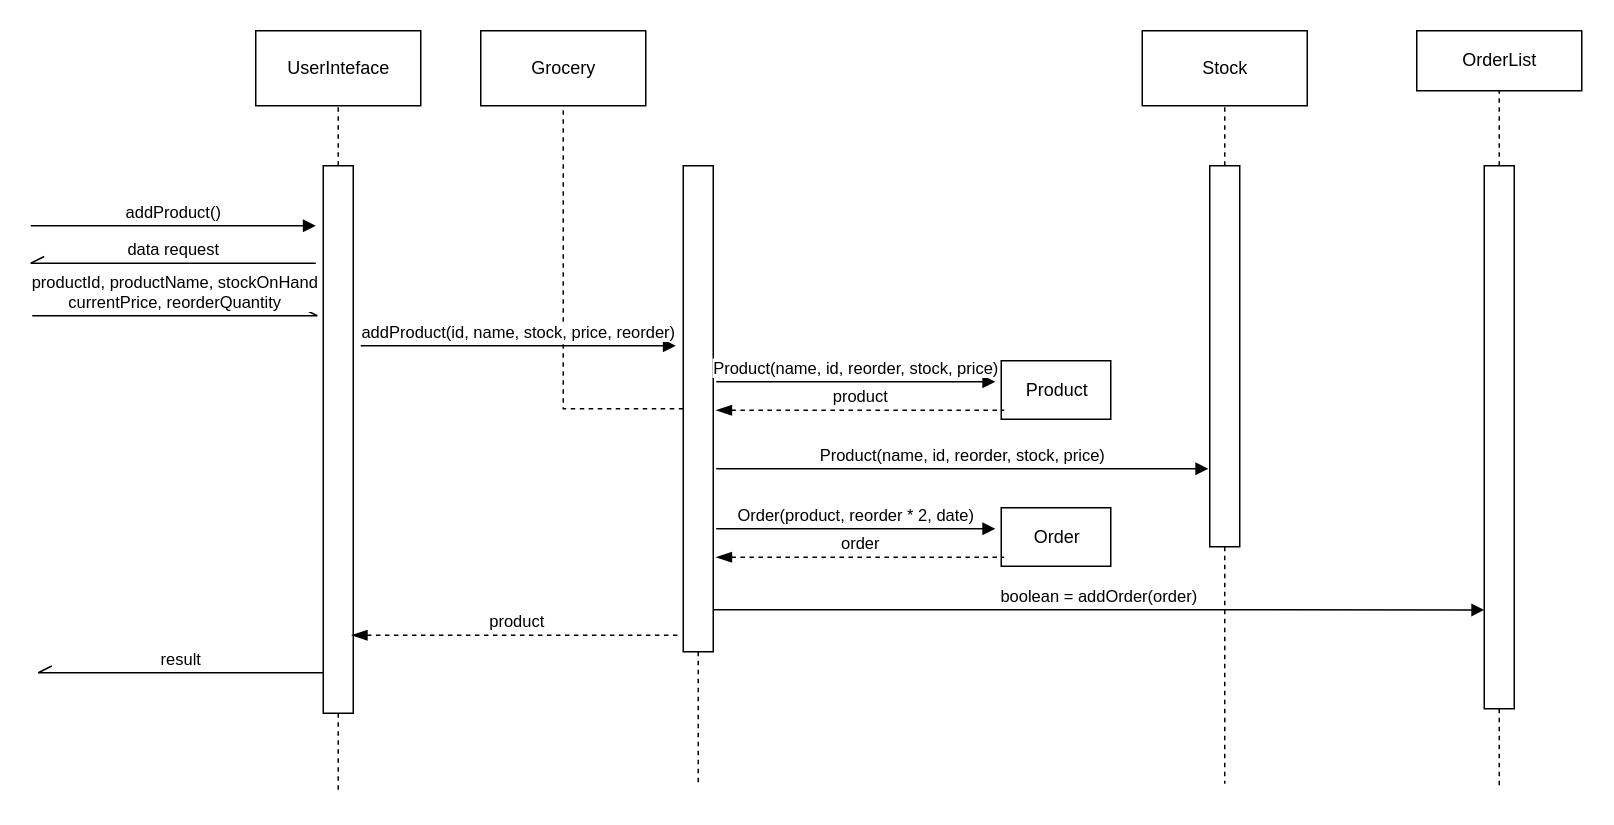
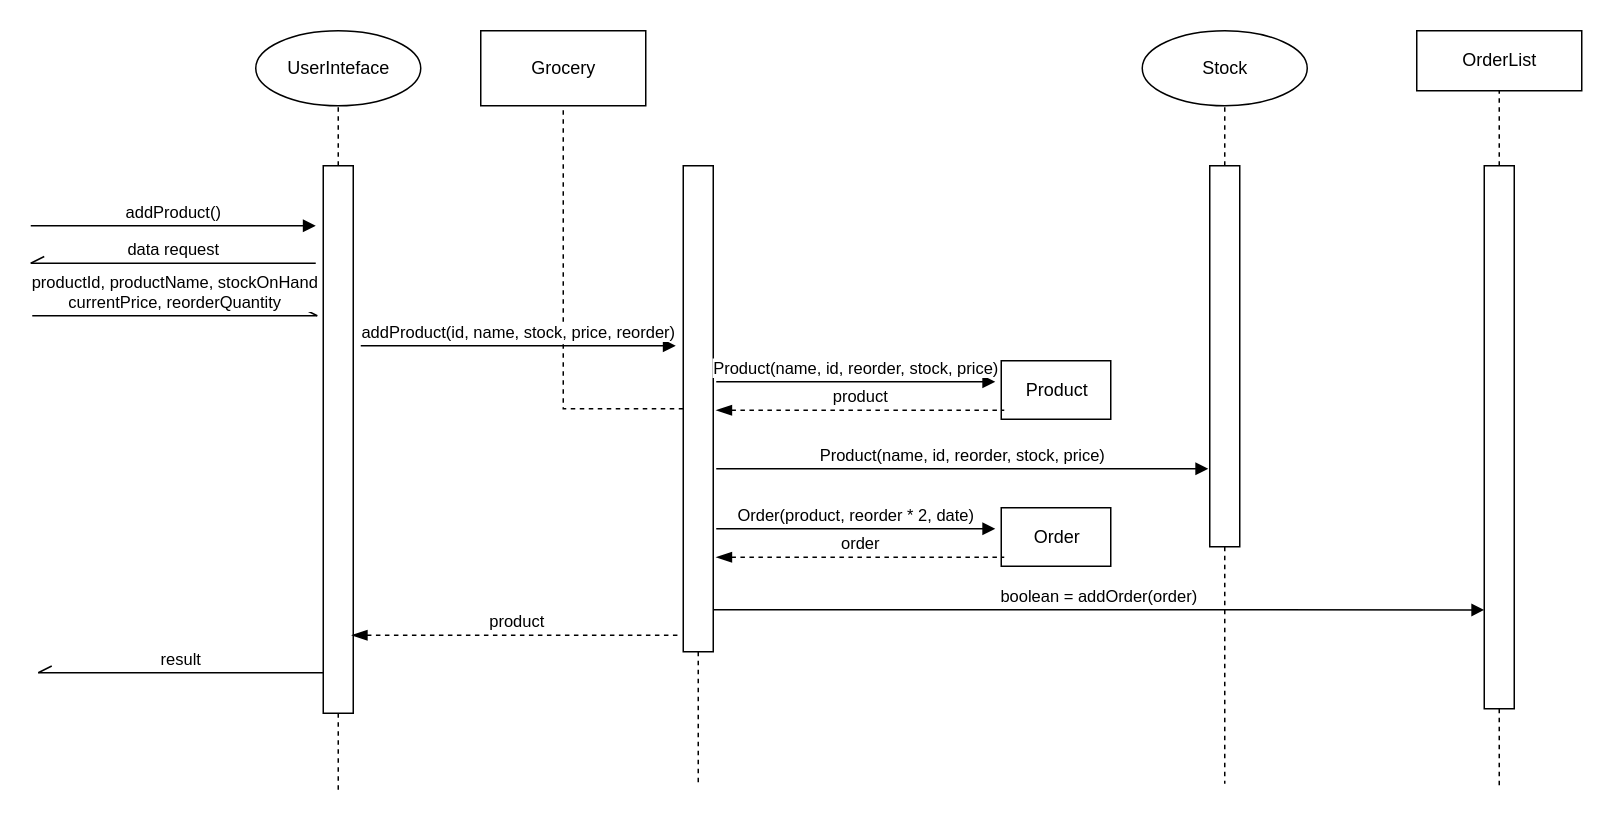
  <mxCell id="0" />
  <mxCell id="1" parent="0" />
  <mxCell id="2" style="edgeStyle=orthogonalEdgeStyle;rounded=0;orthogonalLoop=1;jettySize=auto;html=1;entryX=0.5;entryY=1;entryDx=0;entryDy=0;dashed=1;endArrow=none;endFill=0;" parent="1" source="4" target="5" edge="1"><mxGeometry relative="1" as="geometry" /></mxCell>
  <mxCell id="3" style="edgeStyle=orthogonalEdgeStyle;rounded=0;orthogonalLoop=1;jettySize=auto;html=1;dashed=1;endArrow=none;endFill=0;" edge="1" parent="1" source="4"><mxGeometry relative="1" as="geometry"><mxPoint x="225" y="528" as="targetPoint" /></mxGeometry></mxCell>
  <mxCell id="4" value="" style="html=1;points=[];perimeter=orthogonalPerimeter;" parent="1" vertex="1"><mxGeometry x="215" y="110" width="20" height="365" as="geometry" /></mxCell>
- <mxCell id="5" value="UserInteface" style="html=1;" parent="1" vertex="1"><mxGeometry x="170" y="20" width="110" height="50" as="geometry" /></mxCell>
+ <mxCell id="5" value="UserInteface" style="ellipse;html=1;" parent="1" vertex="1"><mxGeometry x="170" y="20" width="110" height="50" as="geometry" /></mxCell>
  <mxCell id="6" value="addProduct()" style="html=1;verticalAlign=bottom;startArrow=none;startFill=0;endArrow=block;startSize=8;" parent="1" edge="1"><mxGeometry width="60" relative="1" as="geometry"><mxPoint x="20" y="150" as="sourcePoint" /><mxPoint x="210" y="150" as="targetPoint" /><Array as="points"><mxPoint x="60" y="150" /></Array><mxPoint as="offset" /></mxGeometry></mxCell>
  <mxCell id="7" value="data request" style="html=1;verticalAlign=bottom;startArrow=openAsync;startFill=0;endArrow=none;startSize=8;endFill=0;" parent="1" edge="1"><mxGeometry width="60" relative="1" as="geometry"><mxPoint x="20" y="175" as="sourcePoint" /><mxPoint x="210" y="175" as="targetPoint" /><Array as="points"><mxPoint x="60" y="175" /></Array><mxPoint as="offset" /></mxGeometry></mxCell>
  <mxCell id="8" value="&lt;div&gt;productId, productName, stockOnHand&lt;/div&gt;&lt;div&gt;currentPrice, reorderQuantity&lt;br&gt;&lt;/div&gt;" style="html=1;verticalAlign=bottom;startArrow=none;startFill=0;endArrow=openAsync;startSize=8;endFill=0;" parent="1" edge="1"><mxGeometry width="60" relative="1" as="geometry"><mxPoint x="21" y="210" as="sourcePoint" /><mxPoint x="211" y="210" as="targetPoint" /><Array as="points"><mxPoint x="61" y="210" /></Array><mxPoint as="offset" /></mxGeometry></mxCell>
  <mxCell id="9" style="edgeStyle=orthogonalEdgeStyle;rounded=0;orthogonalLoop=1;jettySize=auto;html=1;entryX=0.5;entryY=1;entryDx=0;entryDy=0;dashed=1;endArrow=none;endFill=0;" parent="1" source="11" target="12" edge="1"><mxGeometry relative="1" as="geometry" /></mxCell>
  <mxCell id="10" style="edgeStyle=orthogonalEdgeStyle;rounded=0;orthogonalLoop=1;jettySize=auto;html=1;dashed=1;startArrow=none;startFill=0;endArrow=none;endFill=0;" parent="1" source="11" edge="1"><mxGeometry relative="1" as="geometry"><mxPoint x="465" y="524" as="targetPoint" /></mxGeometry></mxCell>
  <mxCell id="11" value="" style="html=1;points=[];perimeter=orthogonalPerimeter;" parent="1" vertex="1"><mxGeometry x="455" y="110" width="20" height="324" as="geometry" /></mxCell>
  <mxCell id="12" value="Grocery" style="html=1;" parent="1" vertex="1"><mxGeometry x="320" y="20" width="110" height="50" as="geometry" /></mxCell>
  <mxCell id="13" value="addProduct(id, name, stock, price, reorder)" style="html=1;verticalAlign=bottom;startArrow=none;startFill=0;endArrow=block;startSize=8;" parent="1" edge="1"><mxGeometry width="60" relative="1" as="geometry"><mxPoint x="240" y="230" as="sourcePoint" /><mxPoint x="450" y="230" as="targetPoint" /><Array as="points"><mxPoint x="280" y="230" /></Array><mxPoint as="offset" /></mxGeometry></mxCell>
  <mxCell id="14" value="result" style="html=1;verticalAlign=bottom;startArrow=openAsync;startFill=0;endArrow=none;startSize=8;endFill=0;" parent="1" edge="1"><mxGeometry width="60" relative="1" as="geometry"><mxPoint x="25" y="448" as="sourcePoint" /><mxPoint x="215" y="448" as="targetPoint" /><Array as="points"><mxPoint x="65" y="448" /></Array><mxPoint as="offset" /></mxGeometry></mxCell>
  <mxCell id="15" style="edgeStyle=orthogonalEdgeStyle;rounded=0;orthogonalLoop=1;jettySize=auto;html=1;entryX=0.5;entryY=1;entryDx=0;entryDy=0;dashed=1;endArrow=none;endFill=0;" parent="1" source="17" target="18" edge="1"><mxGeometry relative="1" as="geometry" /></mxCell>
  <mxCell id="16" style="edgeStyle=orthogonalEdgeStyle;rounded=0;orthogonalLoop=1;jettySize=auto;html=1;dashed=1;startArrow=none;startFill=0;endArrow=none;endFill=0;" parent="1" source="17" edge="1"><mxGeometry relative="1" as="geometry"><mxPoint x="816" y="522" as="targetPoint" /></mxGeometry></mxCell>
  <mxCell id="17" value="" style="html=1;points=[];perimeter=orthogonalPerimeter;" parent="1" vertex="1"><mxGeometry x="806" y="110" width="20" height="254" as="geometry" /></mxCell>
- <mxCell id="18" value="Stock" style="html=1;" parent="1" vertex="1"><mxGeometry x="761" y="20" width="110" height="50" as="geometry" /></mxCell>
+ <mxCell id="18" value="Stock" style="ellipse;html=1;" parent="1" vertex="1"><mxGeometry x="761" y="20" width="110" height="50" as="geometry" /></mxCell>
  <mxCell id="19" value="Product(name, id, reorder, stock, price)" style="html=1;verticalAlign=bottom;startArrow=none;startFill=0;endArrow=block;startSize=8;" parent="1" edge="1"><mxGeometry width="60" relative="1" as="geometry"><mxPoint x="477" y="254" as="sourcePoint" /><mxPoint x="663" y="254" as="targetPoint" /><Array as="points"><mxPoint x="517" y="254" /></Array><mxPoint as="offset" /></mxGeometry></mxCell>
  <mxCell id="20" value="Product" style="html=1;" vertex="1" parent="1"><mxGeometry x="667" y="240" width="73" height="39" as="geometry" /></mxCell>
  <mxCell id="21" value="product" style="html=1;verticalAlign=bottom;startArrow=blockThin;startFill=1;endArrow=none;startSize=8;endFill=0;dashed=1;" edge="1" parent="1"><mxGeometry width="60" relative="1" as="geometry"><mxPoint x="477" y="273" as="sourcePoint" /><mxPoint x="669" y="273" as="targetPoint" /><Array as="points"><mxPoint x="519" y="273" /></Array><mxPoint as="offset" /></mxGeometry></mxCell>
  <mxCell id="22" value="Order(product, reorder * 2, date)" style="html=1;verticalAlign=bottom;startArrow=none;startFill=0;endArrow=block;startSize=8;" edge="1" parent="1"><mxGeometry width="60" relative="1" as="geometry"><mxPoint x="477" y="352" as="sourcePoint" /><mxPoint x="663" y="352" as="targetPoint" /><Array as="points"><mxPoint x="517" y="352" /></Array><mxPoint as="offset" /></mxGeometry></mxCell>
  <mxCell id="23" value="Order" style="html=1;" vertex="1" parent="1"><mxGeometry x="667" y="338" width="73" height="39" as="geometry" /></mxCell>
  <mxCell id="24" value="order" style="html=1;verticalAlign=bottom;startArrow=blockThin;startFill=1;endArrow=none;startSize=8;endFill=0;dashed=1;" edge="1" parent="1"><mxGeometry width="60" relative="1" as="geometry"><mxPoint x="477" y="371" as="sourcePoint" /><mxPoint x="669" y="371" as="targetPoint" /><Array as="points"><mxPoint x="519" y="371" /></Array><mxPoint as="offset" /></mxGeometry></mxCell>
  <mxCell id="25" value="Product(name, id, reorder, stock, price)" style="html=1;verticalAlign=bottom;startArrow=none;startFill=0;endArrow=block;startSize=8;" edge="1" parent="1"><mxGeometry width="60" relative="1" as="geometry"><mxPoint x="477" y="312" as="sourcePoint" /><mxPoint x="805" y="312" as="targetPoint" /><Array as="points"><mxPoint x="517" y="312" /></Array><mxPoint as="offset" /></mxGeometry></mxCell>
  <mxCell id="26" style="edgeStyle=orthogonalEdgeStyle;rounded=0;orthogonalLoop=1;jettySize=auto;html=1;entryX=0.5;entryY=1;entryDx=0;entryDy=0;dashed=1;endArrow=none;endFill=0;" edge="1" parent="1" source="28" target="29"><mxGeometry relative="1" as="geometry" /></mxCell>
  <mxCell id="27" style="edgeStyle=orthogonalEdgeStyle;rounded=0;orthogonalLoop=1;jettySize=auto;html=1;dashed=1;endArrow=none;endFill=0;" edge="1" parent="1" source="28"><mxGeometry relative="1" as="geometry"><mxPoint x="999" y="526" as="targetPoint" /></mxGeometry></mxCell>
  <mxCell id="28" value="" style="html=1;points=[];perimeter=orthogonalPerimeter;" vertex="1" parent="1"><mxGeometry x="989" y="110" width="20" height="362" as="geometry" /></mxCell>
  <mxCell id="29" value="OrderList" style="html=1;" vertex="1" parent="1"><mxGeometry x="944" y="20" width="110" height="40" as="geometry" /></mxCell>
  <mxCell id="30" value="boolean = addOrder(order)" style="html=1;verticalAlign=bottom;startArrow=none;startFill=0;endArrow=block;startSize=8;entryX=0;entryY=0.818;entryDx=0;entryDy=0;entryPerimeter=0;" edge="1" parent="1" target="28"><mxGeometry width="60" relative="1" as="geometry"><mxPoint x="475" y="406" as="sourcePoint" /><mxPoint x="803" y="406" as="targetPoint" /><Array as="points"><mxPoint x="515" y="406" /></Array><mxPoint as="offset" /></mxGeometry></mxCell>
  <mxCell id="31" value="product" style="html=1;verticalAlign=bottom;startArrow=blockThin;startFill=1;endArrow=none;startSize=8;endFill=0;dashed=1;" edge="1" parent="1"><mxGeometry width="60" relative="1" as="geometry"><mxPoint x="234" y="423" as="sourcePoint" /><mxPoint x="453" y="423" as="targetPoint" /><Array as="points"><mxPoint x="303" y="423" /></Array><mxPoint as="offset" /></mxGeometry></mxCell>
